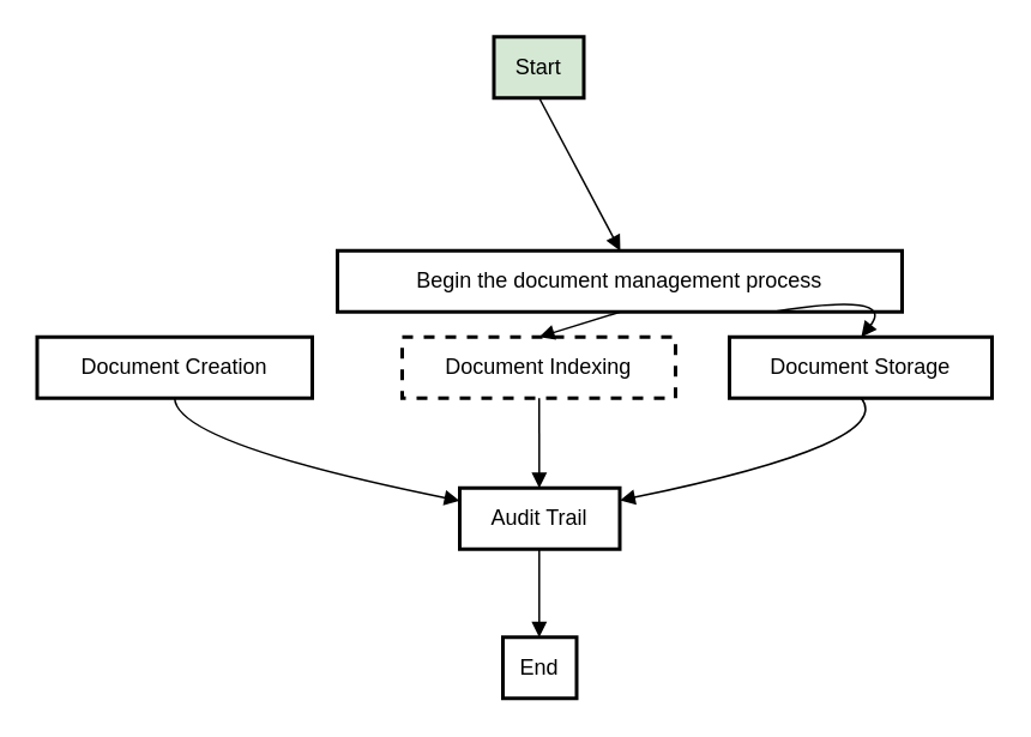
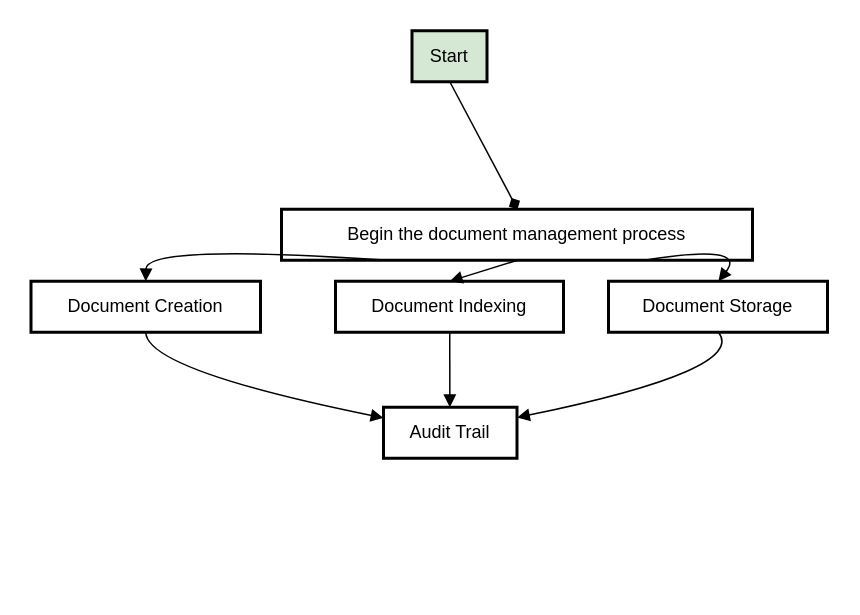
  <mxCell id="0" />
  <mxCell id="1" parent="0" />
  <mxCell id="2" value="Start" style="whiteSpace=wrap;strokeWidth=2;fillColor=#d5e8d4;" vertex="1" parent="1"><mxGeometry x="274" width="50" height="34" as="geometry" y="20" /></mxCell>
  <mxCell id="3" value="Begin the document management process" style="whiteSpace=wrap;strokeWidth=2;" vertex="1" parent="1"><mxGeometry x="187" y="139" width="314" height="34" as="geometry" /></mxCell>
  <mxCell id="4" value="Document Creation" style="whiteSpace=wrap;strokeWidth=2;" vertex="1" parent="1"><mxGeometry y="187" width="153" height="34" as="geometry" x="20" /></mxCell>
- <mxCell id="5" value="Document Indexing" style="whiteSpace=wrap;strokeWidth=2;dashed=1;" vertex="1" parent="1"><mxGeometry x="223" y="187" width="152" height="34" as="geometry" /></mxCell>
+ <mxCell id="5" value="Document Indexing" style="whiteSpace=wrap;strokeWidth=2;" vertex="1" parent="1"><mxGeometry x="223" y="187" width="152" height="34" as="geometry" /></mxCell>
  <mxCell id="6" value="Document Storage" style="whiteSpace=wrap;strokeWidth=2;" vertex="1" parent="1"><mxGeometry x="405" y="187" width="146" height="34" as="geometry" /></mxCell>
  <mxCell id="7" value="Audit Trail" style="whiteSpace=wrap;strokeWidth=2;" vertex="1" parent="1"><mxGeometry x="255" y="271" width="89" height="34" as="geometry" /></mxCell>
- <mxCell id="8" value="End" style="whiteSpace=wrap;strokeWidth=2;" vertex="1" parent="1"><mxGeometry x="279" y="354" width="41" height="34" as="geometry" /></mxCell>
- <mxCell id="9" value="" style="curved=1;startArrow=none;endArrow=block;exitX=0.504;exitY=0.985;entryX=0.501;entryY=-0.015;" edge="1" parent="1" source="2" target="3"><mxGeometry relative="1" as="geometry"><Array as="points" /></mxGeometry></mxCell>
+ <mxCell id="9" value="" style="curved=1;startArrow=none;endArrow=diamond;exitX=0.504;exitY=0.985;entryX=0.501;entryY=-0.015;" edge="1" parent="1" source="2" target="3"><mxGeometry relative="1" as="geometry"><Array as="points" /></mxGeometry></mxCell>
+ <mxCell id="10" value="" style="curved=1;startArrow=none;endArrow=block;exitX=0.242;exitY=0.971;entryX=0.5;entryY=0;" edge="1" parent="1" source="3" target="4"><mxGeometry relative="1" as="geometry"><Array as="points"><mxPoint x="97" y="162" /></Array></mxGeometry></mxCell>
  <mxCell id="11" value="" style="curved=1;startArrow=none;endArrow=block;exitX=0.501;exitY=0.971;entryX=0.501;entryY=0;" edge="1" parent="1" source="3" target="5"><mxGeometry relative="1" as="geometry"><Array as="points" /></mxGeometry></mxCell>
  <mxCell id="12" value="" style="curved=1;startArrow=none;endArrow=block;exitX=0.755;exitY=0.971;entryX=0.502;entryY=0;" edge="1" parent="1" source="3" target="6"><mxGeometry relative="1" as="geometry"><Array as="points"><mxPoint x="498" y="162" /></Array></mxGeometry></mxCell>
  <mxCell id="13" value="" style="curved=1;startArrow=none;endArrow=block;exitX=0.5;exitY=0.985;entryX=-0.003;entryY=0.208;" edge="1" parent="1" source="4" target="7"><mxGeometry relative="1" as="geometry"><Array as="points"><mxPoint x="97" y="246" /></Array></mxGeometry></mxCell>
  <mxCell id="14" value="" style="curved=1;startArrow=none;endArrow=block;exitX=0.501;exitY=0.985;entryX=0.497;entryY=-0.015;" edge="1" parent="1" source="5" target="7"><mxGeometry relative="1" as="geometry"><Array as="points" /></mxGeometry></mxCell>
  <mxCell id="15" value="" style="curved=1;startArrow=none;endArrow=block;exitX=0.502;exitY=0.985;entryX=0.997;entryY=0.204;" edge="1" parent="1" source="6" target="7"><mxGeometry relative="1" as="geometry"><Array as="points"><mxPoint x="498" y="246" /></Array></mxGeometry></mxCell>
- <mxCell id="16" value="" style="curved=1;startArrow=none;endArrow=block;exitX=0.497;exitY=0.971;entryX=0.493;entryY=0;" edge="1" parent="1" source="7" target="8"><mxGeometry relative="1" as="geometry"><Array as="points" /></mxGeometry></mxCell>
